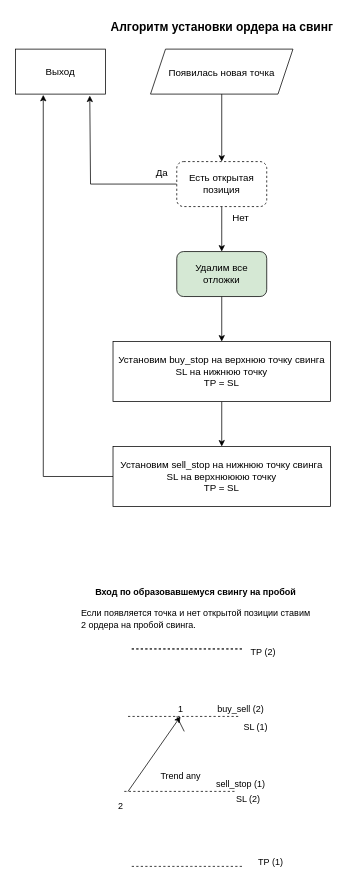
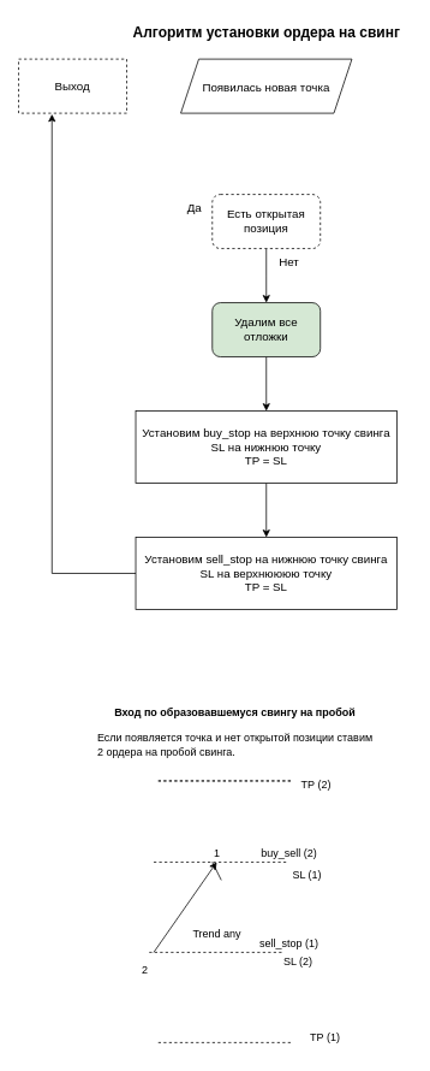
  <mxCell id="0" />
  <mxCell id="1" parent="0" />
  <mxCell id="2" value="Алгоритм установки ордера на свинг" style="text;html=1;align=center;verticalAlign=middle;resizable=0;points=[];autosize=1;strokeColor=none;fillColor=none;fontSize=16;fontStyle=1" parent="1" vertex="1"><mxGeometry x="135" y="20" width="320" height="30" as="geometry" /></mxCell>
- <mxCell id="3" style="edgeStyle=orthogonalEdgeStyle;rounded=0;orthogonalLoop=1;jettySize=auto;html=1;entryX=0.5;entryY=0;entryDx=0;entryDy=0;fontSize=13;" parent="1" source="4" target="7" edge="1"><mxGeometry relative="1" as="geometry" /></mxCell>
  <mxCell id="4" value="&lt;font style=&quot;font-size: 13px;&quot;&gt;Появилась новая точка&lt;/font&gt;" style="shape=parallelogram;perimeter=parallelogramPerimeter;whiteSpace=wrap;html=1;fixedSize=1;fontSize=16;" parent="1" vertex="1"><mxGeometry x="200" y="65" width="190" height="60" as="geometry" /></mxCell>
- <mxCell id="5" value="" style="edgeStyle=orthogonalEdgeStyle;rounded=0;orthogonalLoop=1;jettySize=auto;html=1;fontSize=13;entryX=0.825;entryY=1.033;entryDx=0;entryDy=0;entryPerimeter=0;" parent="1" source="7" target="8" edge="1"><mxGeometry relative="1" as="geometry"><mxPoint x="155" y="245" as="targetPoint" /><Array as="points"><mxPoint x="120" y="245" /></Array></mxGeometry></mxCell>
  <mxCell id="6" style="edgeStyle=orthogonalEdgeStyle;rounded=0;orthogonalLoop=1;jettySize=auto;html=1;entryX=0.5;entryY=0;entryDx=0;entryDy=0;fontSize=13;" parent="1" source="7" edge="1"><mxGeometry relative="1" as="geometry"><mxPoint x="295" y="335" as="targetPoint" /></mxGeometry></mxCell>
  <mxCell id="7" value="Есть открытая позиция" style="rounded=1;whiteSpace=wrap;html=1;fontSize=13;dashed=1;" parent="1" vertex="1"><mxGeometry x="235" y="215" width="120" height="60" as="geometry" /></mxCell>
- <mxCell id="8" value="Выход" style="rounded=0;whiteSpace=wrap;html=1;fontSize=13;" parent="1" vertex="1"><mxGeometry x="20" y="65" width="120" height="60" as="geometry" /></mxCell>
+ <mxCell id="8" value="Выход" style="rounded=0;whiteSpace=wrap;html=1;fontSize=13;dashed=1;" parent="1" vertex="1"><mxGeometry x="20" y="65" width="120" height="60" as="geometry" /></mxCell>
  <mxCell id="9" value="Да" style="text;html=1;align=center;verticalAlign=middle;resizable=0;points=[];autosize=1;strokeColor=none;fillColor=none;fontSize=13;" parent="1" vertex="1"><mxGeometry x="195" y="215" width="40" height="30" as="geometry" /></mxCell>
  <mxCell id="10" style="edgeStyle=orthogonalEdgeStyle;rounded=0;orthogonalLoop=1;jettySize=auto;html=1;entryX=0.5;entryY=0;entryDx=0;entryDy=0;" parent="1" source="11" target="13" edge="1"><mxGeometry relative="1" as="geometry" /></mxCell>
  <mxCell id="11" value="Удалим все отложки" style="rounded=1;whiteSpace=wrap;html=1;fontSize=13;fillColor=#d5e8d4;" parent="1" vertex="1"><mxGeometry x="235" y="335" width="120" height="60" as="geometry" /></mxCell>
  <mxCell id="12" style="edgeStyle=orthogonalEdgeStyle;rounded=0;orthogonalLoop=1;jettySize=auto;html=1;entryX=0.5;entryY=0;entryDx=0;entryDy=0;" parent="1" source="13" target="16" edge="1"><mxGeometry relative="1" as="geometry" /></mxCell>
  <mxCell id="13" value="Установим buy_stop на верхнюю точку свинга&lt;br&gt;SL на нижнюю точку&lt;br&gt;TP = SL" style="rounded=0;whiteSpace=wrap;html=1;fontSize=13;" parent="1" vertex="1"><mxGeometry x="150" y="455" width="290" height="80" as="geometry" /></mxCell>
  <mxCell id="14" value="Нет" style="text;html=1;align=center;verticalAlign=middle;resizable=0;points=[];autosize=1;strokeColor=none;fillColor=none;fontSize=13;" parent="1" vertex="1"><mxGeometry x="295" y="275" width="50" height="30" as="geometry" /></mxCell>
  <mxCell id="15" style="edgeStyle=orthogonalEdgeStyle;rounded=0;orthogonalLoop=1;jettySize=auto;html=1;entryX=0.308;entryY=1.017;entryDx=0;entryDy=0;entryPerimeter=0;" parent="1" source="16" target="8" edge="1"><mxGeometry relative="1" as="geometry" /></mxCell>
  <mxCell id="16" value="Установим sell_stop на нижнюю точку свинга&lt;br&gt;SL на верхнюююю точку&lt;br&gt;TP = SL" style="rounded=0;whiteSpace=wrap;html=1;fontSize=13;" parent="1" vertex="1"><mxGeometry x="150" y="595" width="290" height="80" as="geometry" /></mxCell>
  <mxCell id="17" value="2" style="text;html=1;align=center;verticalAlign=middle;resizable=0;points=[];autosize=1;strokeColor=none;fillColor=none;" vertex="1" parent="1"><mxGeometry x="145" y="1060" width="30" height="30" as="geometry" /></mxCell>
  <mxCell id="18" value="&lt;b&gt;Вход по образовавшемуся свингу на пробой&lt;/b&gt;" style="text;html=1;align=center;verticalAlign=middle;resizable=0;points=[];autosize=1;strokeColor=none;fillColor=none;" vertex="1" parent="1"><mxGeometry x="115" y="775" width="290" height="30" as="geometry" /></mxCell>
  <mxCell id="19" value="Если появляется точка и нет открытой позиции ставим&lt;br&gt;&lt;div style=&quot;text-align: justify;&quot;&gt;2 ордера на пробой свинга.&lt;/div&gt;" style="text;html=1;align=center;verticalAlign=middle;resizable=0;points=[];autosize=1;strokeColor=none;fillColor=none;" vertex="1" parent="1"><mxGeometry x="95" y="805" width="330" height="40" as="geometry" /></mxCell>
  <mxCell id="20" value="" style="endArrow=classic;html=1;rounded=0;" edge="1" parent="1"><mxGeometry width="50" height="50" relative="1" as="geometry"><mxPoint x="170" y="1055" as="sourcePoint" /><mxPoint x="240" y="955" as="targetPoint" /></mxGeometry></mxCell>
  <mxCell id="21" value="1" style="text;html=1;align=center;verticalAlign=middle;resizable=0;points=[];autosize=1;strokeColor=none;fillColor=none;" vertex="1" parent="1"><mxGeometry x="225" y="930" width="30" height="30" as="geometry" /></mxCell>
  <mxCell id="22" value="" style="endArrow=none;dashed=1;html=1;rounded=0;" edge="1" parent="1"><mxGeometry width="50" height="50" relative="1" as="geometry"><mxPoint x="170" y="955" as="sourcePoint" /><mxPoint x="320" y="955" as="targetPoint" /><Array as="points"><mxPoint x="255" y="955" /></Array></mxGeometry></mxCell>
  <mxCell id="23" value="buy_sell (2)" style="text;html=1;align=center;verticalAlign=middle;resizable=0;points=[];autosize=1;strokeColor=none;fillColor=none;" vertex="1" parent="1"><mxGeometry x="275" y="930" width="90" height="30" as="geometry" /></mxCell>
  <mxCell id="24" value="" style="endArrow=none;dashed=1;html=1;rounded=0;" edge="1" parent="1"><mxGeometry width="50" height="50" relative="1" as="geometry"><mxPoint x="165" y="1055" as="sourcePoint" /><mxPoint x="315" y="1055" as="targetPoint" /></mxGeometry></mxCell>
  <mxCell id="25" value="SL (2)" style="text;html=1;align=center;verticalAlign=middle;resizable=0;points=[];autosize=1;strokeColor=none;fillColor=none;" vertex="1" parent="1"><mxGeometry x="300" y="1050" width="60" height="30" as="geometry" /></mxCell>
  <mxCell id="26" value="" style="endArrow=none;dashed=1;html=1;rounded=0;" edge="1" parent="1"><mxGeometry width="50" height="50" relative="1" as="geometry"><mxPoint x="175" y="865" as="sourcePoint" /><mxPoint x="325" y="865" as="targetPoint" /></mxGeometry></mxCell>
  <mxCell id="27" value="" style="endArrow=none;html=1;rounded=0;" edge="1" parent="1"><mxGeometry width="50" height="50" relative="1" as="geometry"><mxPoint x="235" y="955" as="sourcePoint" /><mxPoint x="245" y="975" as="targetPoint" /></mxGeometry></mxCell>
  <mxCell id="28" value="Trend any" style="text;html=1;align=center;verticalAlign=middle;resizable=0;points=[];autosize=1;strokeColor=none;fillColor=none;" vertex="1" parent="1"><mxGeometry x="200" y="1020" width="80" height="30" as="geometry" /></mxCell>
  <mxCell id="29" value="sell_stop (1)" style="text;html=1;align=center;verticalAlign=middle;resizable=0;points=[];autosize=1;strokeColor=none;fillColor=none;" vertex="1" parent="1"><mxGeometry x="275" y="1030" width="90" height="30" as="geometry" /></mxCell>
  <mxCell id="30" value="" style="endArrow=none;dashed=1;html=1;rounded=0;" edge="1" parent="1"><mxGeometry width="50" height="50" relative="1" as="geometry"><mxPoint x="175" y="865" as="sourcePoint" /><mxPoint x="325" y="865" as="targetPoint" /><Array as="points"><mxPoint x="255" y="865" /></Array></mxGeometry></mxCell>
  <mxCell id="31" value="" style="endArrow=none;dashed=1;html=1;rounded=0;" edge="1" parent="1"><mxGeometry width="50" height="50" relative="1" as="geometry"><mxPoint x="175" y="1155" as="sourcePoint" /><mxPoint x="325" y="1155" as="targetPoint" /><Array as="points"><mxPoint x="255" y="1155" /></Array></mxGeometry></mxCell>
  <mxCell id="32" value="SL (1)" style="text;html=1;align=center;verticalAlign=middle;resizable=0;points=[];autosize=1;strokeColor=none;fillColor=none;" vertex="1" parent="1"><mxGeometry x="310" y="955" width="60" height="30" as="geometry" /></mxCell>
  <mxCell id="33" value="TP (2)" style="text;html=1;align=center;verticalAlign=middle;resizable=0;points=[];autosize=1;strokeColor=none;fillColor=none;" vertex="1" parent="1"><mxGeometry x="320" y="855" width="60" height="30" as="geometry" /></mxCell>
  <mxCell id="34" value="TP (1)" style="text;html=1;align=center;verticalAlign=middle;resizable=0;points=[];autosize=1;strokeColor=none;fillColor=none;" vertex="1" parent="1"><mxGeometry x="330" y="1135" width="60" height="30" as="geometry" /></mxCell>
